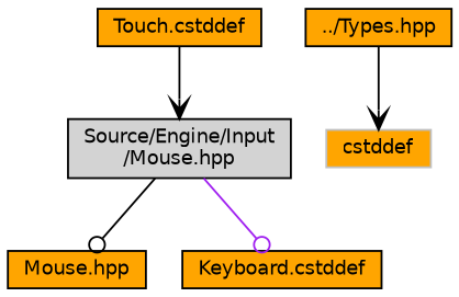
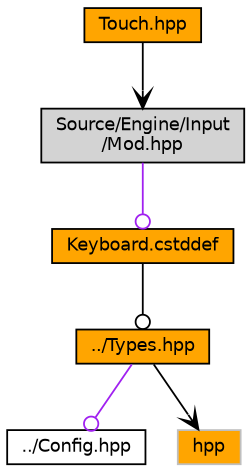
  digraph {
    node [color=black fillcolor=orange fontname=Helvetica fontsize=10 shape=record style=filled]
    edge [arrowhead=odot color=black fontname=Helvetica fontsize=10 labelfontname=Helvetica labelfontsize=10 style=solid]
-   n1 [fillcolor=lightgrey fontcolor=black height=0.2 label="Source/Engine/Input\l/Mouse.hpp" width=0.4]
-   n2 [height=0.2 label="Mouse.hpp" width=0.4]
+   n1 [fillcolor=lightgrey fontcolor=black height=0.2 label="Source/Engine/Input\l/Mod.hpp" width=0.4]
    n3 [height=0.2 label="Keyboard.cstddef" width=0.4]
    n4 [height=0.2 label="../Types.hpp" width=0.4]
-   n5 [height=0.2 label="Touch.cstddef" width=0.4]
-   n7 [color=grey75 height=0.2 label=cstddef width=0.4]
-   n1 -> n2
+   n5 [height=0.2 label="Touch.hpp" width=0.4]
+   n6 [fillcolor=white height=0.2 label="../Config.hpp" width=0.4]
+   n7 [color=grey75 height=0.2 label=hpp width=0.4]
    n1 -> n3 [color=purple]
+   n3 -> n4
+   n4 -> n6 [color=purple]
    n4 -> n7 [arrowhead=vee]
    n5 -> n1 [arrowhead=vee]
  }
